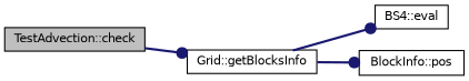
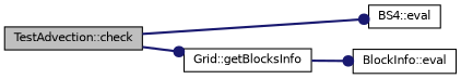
  digraph {
    rankdir=LR
    node [color=black fillcolor=white fontname=Helvetica fontsize=10 shape=record style=filled]
    edge [arrowhead=dot color=midnightblue fontname=Helvetica fontsize=10 labelfontname=Helvetica labelfontsize=10 style=bold]
    n1 [fillcolor=grey75 fontcolor=black height=0.2 label="TestAdvection::check" width=0.4]
    n2 [height=0.2 label="Grid::getBlocksInfo" width=0.4]
    n3 [height=0.2 label="BS4::eval" width=0.4]
-   n4 [height=0.2 label="BlockInfo::pos" width=0.4]
+   n4 [height=0.2 label="BlockInfo::eval" width=0.4]
    n1 -> n2
-   n2 -> n3
+   n1 -> n3
    n2 -> n4
  }
